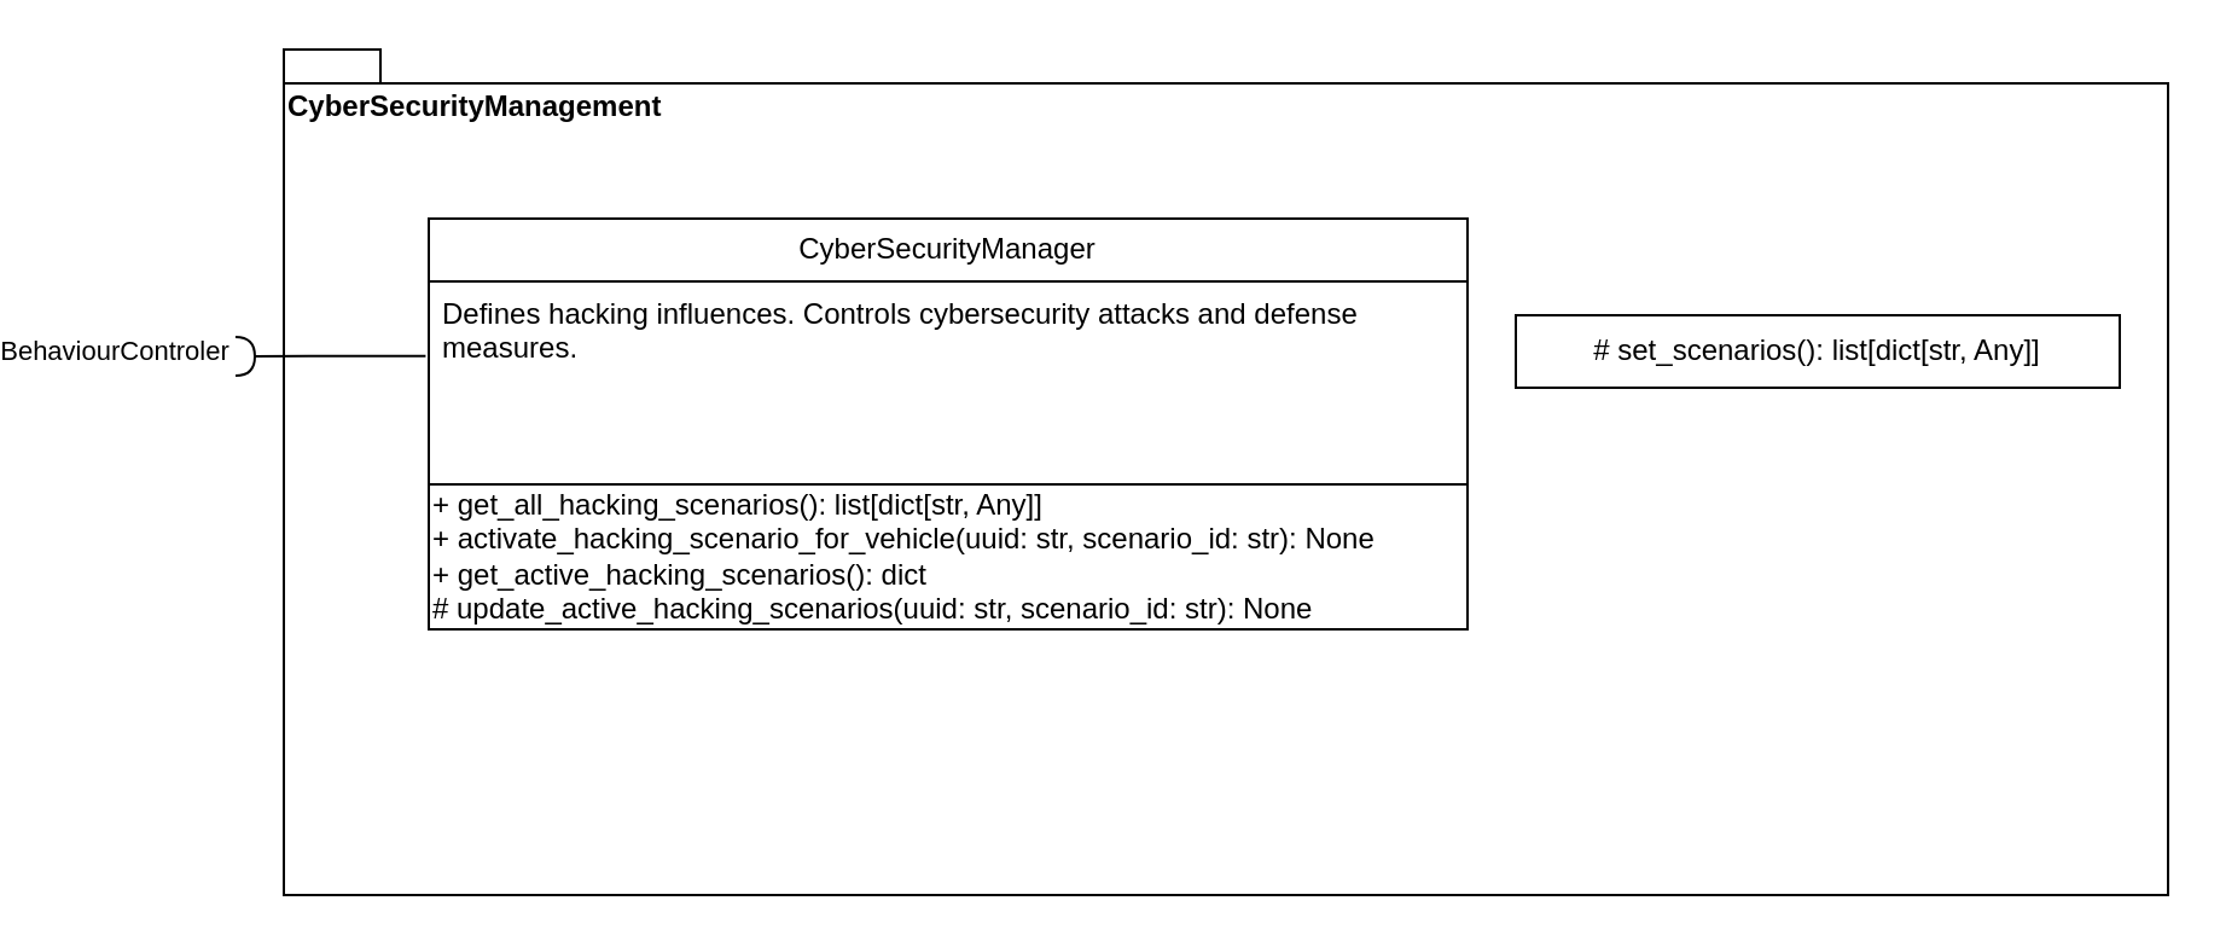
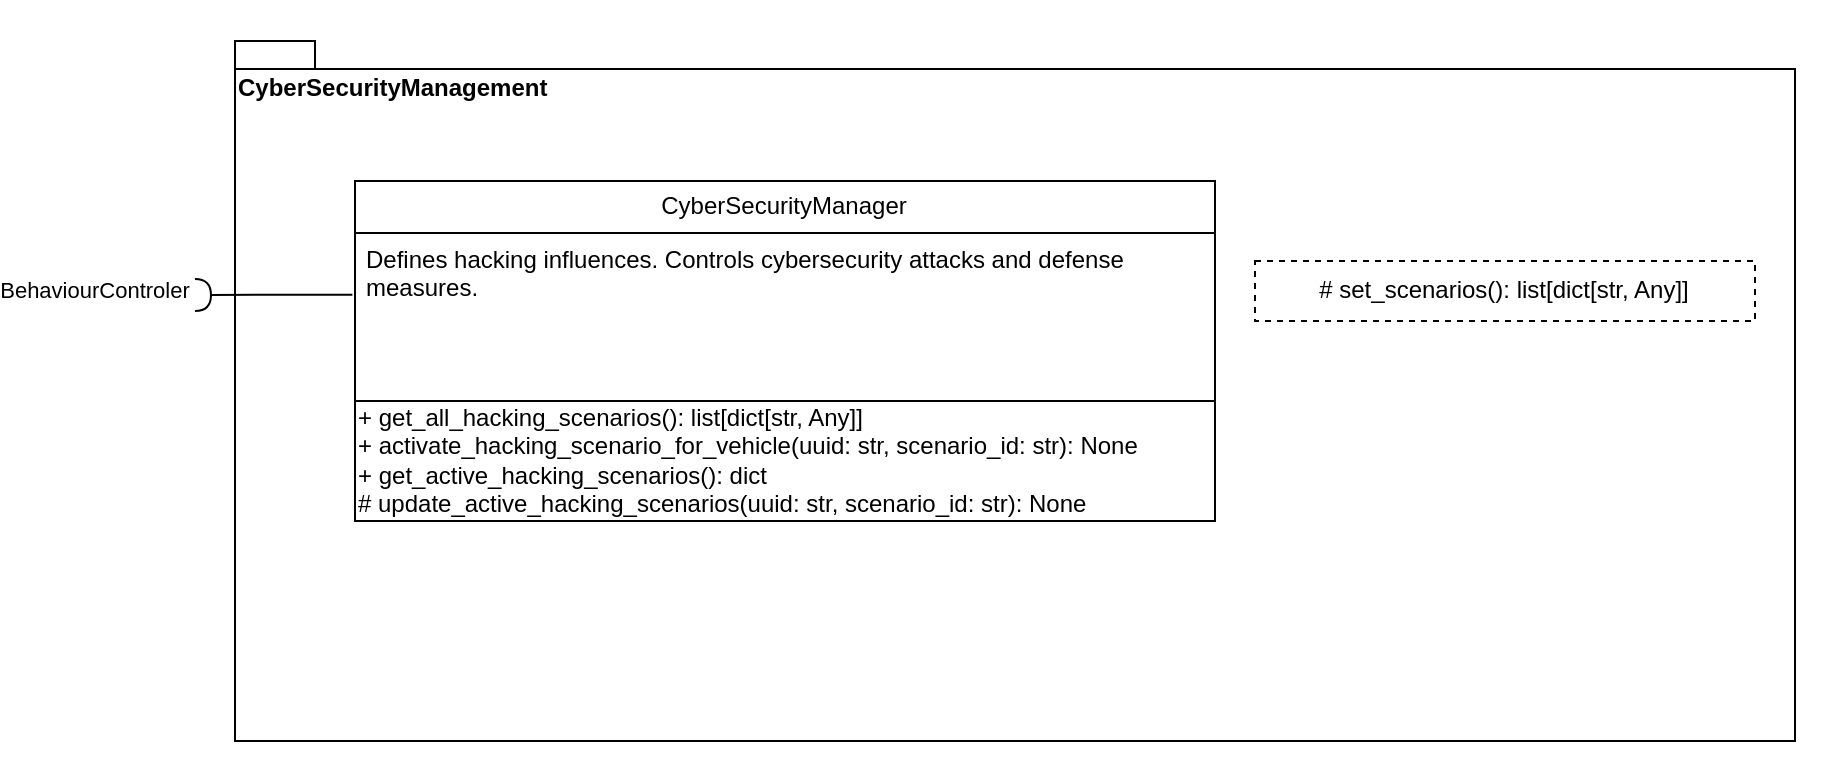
  <mxCell id="0" />
  <mxCell id="1" parent="0" />
  <mxCell id="2" value="CyberSecurityManagement" style="shape=folder;fontStyle=1;spacingTop=10;tabWidth=40;tabHeight=14;tabPosition=left;html=1;whiteSpace=wrap;verticalAlign=top;align=left;" parent="1" vertex="1"><mxGeometry x="40" y="20" width="780" height="350" as="geometry" /></mxCell>
  <mxCell id="3" value="CyberSecurityManager" style="swimlane;fontStyle=0;childLayout=stackLayout;horizontal=1;startSize=26;fillColor=none;horizontalStack=0;resizeParent=1;resizeParentMax=0;resizeLast=0;collapsible=1;marginBottom=0;whiteSpace=wrap;html=1;" parent="1" vertex="1"><mxGeometry x="100" y="90" width="430" height="170" as="geometry" /></mxCell>
  <mxCell id="4" value="Defines hacking influences. Controls cybersecurity attacks and defense measures." style="text;strokeColor=none;fillColor=none;align=left;verticalAlign=top;spacingLeft=4;spacingRight=4;overflow=hidden;rotatable=0;points=[[0,0.5],[1,0.5]];portConstraint=eastwest;whiteSpace=wrap;html=1;" parent="3" vertex="1"><mxGeometry y="26" width="430" height="84" as="geometry" /></mxCell>
  <mxCell id="5" value="+ get_all_hacking_scenarios(): list[dict[str, Any]]&lt;br&gt;+ activate_hacking_scenario_for_vehicle(uuid: str, scenario_id: str): None&lt;br&gt;+ get_active_hacking_scenarios(): dict&lt;br&gt;# update_active_hacking_scenarios(uuid: str, scenario_id: str): None" style="rounded=0;whiteSpace=wrap;html=1;align=left;" vertex="1" parent="3"><mxGeometry y="110" width="430" height="60" as="geometry" /></mxCell>
  <mxCell id="6" value="" style="rounded=0;orthogonalLoop=1;jettySize=auto;html=1;endArrow=halfCircle;endFill=0;endSize=6;strokeWidth=1;sketch=0;fontSize=12;curved=1;exitX=-0.003;exitY=0.367;exitDx=0;exitDy=0;exitPerimeter=0;" parent="1" source="4" edge="1"><mxGeometry relative="1" as="geometry"><mxPoint x="425" y="345" as="sourcePoint" /><mxPoint x="20" y="147" as="targetPoint" /></mxGeometry></mxCell>
  <mxCell id="7" value="BehaviourControler" style="edgeLabel;html=1;align=center;verticalAlign=middle;resizable=0;points=[];" parent="6" vertex="1" connectable="0"><mxGeometry x="0.632" relative="1" as="geometry"><mxPoint x="-65" y="-2" as="offset" /></mxGeometry></mxCell>
  <mxCell id="8" value="" style="ellipse;whiteSpace=wrap;html=1;align=center;aspect=fixed;fillColor=none;strokeColor=none;resizable=0;perimeter=centerPerimeter;rotatable=0;allowArrows=0;points=[];outlineConnect=1;" parent="1" vertex="1"><mxGeometry x="400" y="340" width="10" height="10" as="geometry" /></mxCell>
- <mxCell id="9" value="# set_scenarios(): list[dict[str, Any]]" style="rounded=0;whiteSpace=wrap;html=1;" vertex="1" parent="1"><mxGeometry x="550" y="130" width="250" height="30" as="geometry" /></mxCell>
+ <mxCell id="9" value="# set_scenarios(): list[dict[str, Any]]" style="rounded=0;whiteSpace=wrap;html=1;dashed=1;" vertex="1" parent="1"><mxGeometry x="550" y="130" width="250" height="30" as="geometry" /></mxCell>
